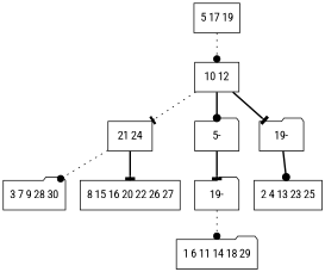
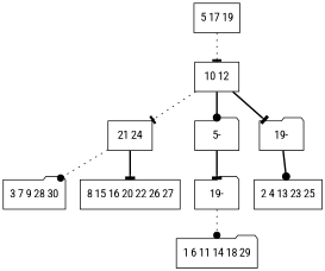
  digraph {
    fontname="Roboto Condensed"
    node [fontname="Roboto Condensed" shape=box]
    edge [arrowhead=tee fontname="Roboto Condensed" style=bold]
    n1 [label="5 17 19"]
    n2 [label="10 12"]
    n3 [label="21 24"]
    n4 [label="5-" shape=folder]
    n5 [label="19-" shape=folder]
    n6 [label="3 7 9 28 30" shape=folder]
    n7 [label="8 15 16 20 22 26 27"]
    n8 [label="19-" shape=folder]
    n9 [label="2 4 13 23 25"]
    n10 [label="1 6 11 14 18 29" shape=folder]
-   n1 -> n2 [arrowhead=dot style=dotted]
+   n1 -> n2 [style=dotted]
    n2 -> n3 [style=dotted]
    n2 -> n4 [arrowhead=dot]
    n2 -> n5
    n3 -> n6 [arrowhead=dot style=dotted]
    n3 -> n7
    n4 -> n8
    n5 -> n9 [arrowhead=dot]
    n8 -> n10 [arrowhead=dot style=dotted]
  }
